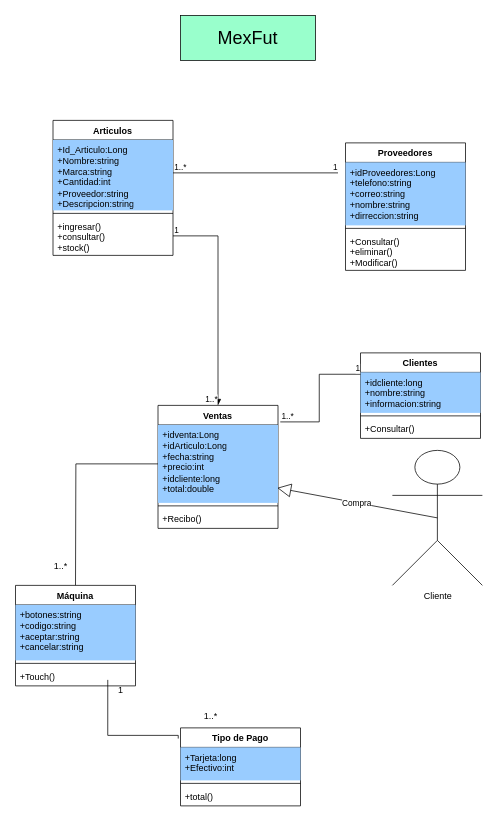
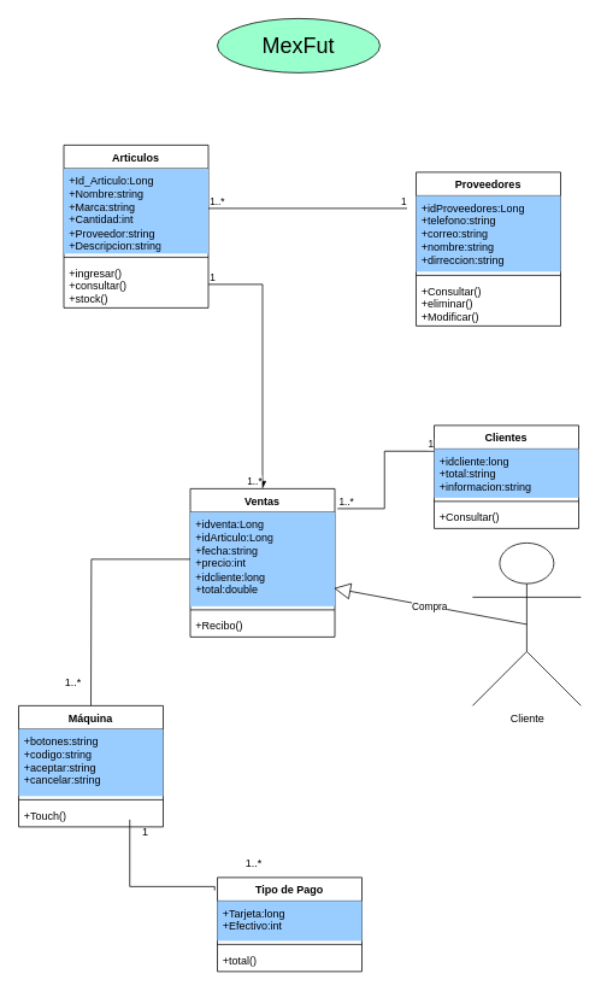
  <mxCell id="0" />
  <mxCell id="1" parent="0" />
  <mxCell id="2" value="Articulos" style="swimlane;fontStyle=1;align=center;verticalAlign=top;childLayout=stackLayout;horizontal=1;startSize=26;horizontalStack=0;resizeParent=1;resizeParentMax=0;resizeLast=0;collapsible=1;marginBottom=0;whiteSpace=wrap;html=1;" parent="1" vertex="1"><mxGeometry x="70" y="160" width="160" height="180" as="geometry" /></mxCell>
  <mxCell id="3" value="" style="endArrow=none;html=1;edgeStyle=orthogonalEdgeStyle;rounded=0;" parent="2" edge="1"><mxGeometry relative="1" as="geometry"><mxPoint x="160" y="70" as="sourcePoint" /><mxPoint x="380" y="70" as="targetPoint" /></mxGeometry></mxCell>
  <mxCell id="4" value="1..*" style="edgeLabel;resizable=0;html=1;align=left;verticalAlign=bottom;" parent="3" connectable="0" vertex="1"><mxGeometry x="-1" relative="1" as="geometry" /></mxCell>
  <mxCell id="5" value="1" style="edgeLabel;resizable=0;html=1;align=right;verticalAlign=bottom;" parent="3" connectable="0" vertex="1"><mxGeometry x="1" relative="1" as="geometry" /></mxCell>
  <mxCell id="6" value="+Id_Articulo:Long&lt;br&gt;+Nombre:string&lt;br&gt;+Marca:string&lt;br&gt;+Cantidad:int&lt;br&gt;+Proveedor:string&lt;br&gt;+Descripcion:string" style="text;strokeColor=none;fillColor=#99CCFF;align=left;verticalAlign=top;spacingLeft=4;spacingRight=4;overflow=hidden;rotatable=0;points=[[0,0.5],[1,0.5]];portConstraint=eastwest;whiteSpace=wrap;html=1;" parent="2" vertex="1"><mxGeometry y="26" width="160" height="94" as="geometry" /></mxCell>
  <mxCell id="7" value="" style="line;strokeWidth=1;fillColor=none;align=left;verticalAlign=middle;spacingTop=-1;spacingLeft=3;spacingRight=3;rotatable=0;labelPosition=right;points=[];portConstraint=eastwest;strokeColor=inherit;" parent="2" vertex="1"><mxGeometry y="120" width="160" height="8" as="geometry" /></mxCell>
  <mxCell id="8" value="+ingresar()&lt;br&gt;+consultar()&lt;br&gt;+stock()" style="text;strokeColor=none;fillColor=none;align=left;verticalAlign=top;spacingLeft=4;spacingRight=4;overflow=hidden;rotatable=0;points=[[0,0.5],[1,0.5]];portConstraint=eastwest;whiteSpace=wrap;html=1;" parent="2" vertex="1"><mxGeometry y="128" width="160" height="52" as="geometry" /></mxCell>
  <mxCell id="9" value="Proveedores" style="swimlane;fontStyle=1;align=center;verticalAlign=top;childLayout=stackLayout;horizontal=1;startSize=26;horizontalStack=0;resizeParent=1;resizeParentMax=0;resizeLast=0;collapsible=1;marginBottom=0;whiteSpace=wrap;html=1;" parent="1" vertex="1"><mxGeometry x="460" y="190" width="160" height="170" as="geometry" /></mxCell>
  <mxCell id="10" value="+idProveedores:Long&lt;br&gt;+telefono:string&lt;br&gt;+correo:string&lt;br&gt;+nombre:string&lt;br&gt;+dirreccion:string" style="text;strokeColor=none;fillColor=#99CCFF;align=left;verticalAlign=top;spacingLeft=4;spacingRight=4;overflow=hidden;rotatable=0;points=[[0,0.5],[1,0.5]];portConstraint=eastwest;whiteSpace=wrap;html=1;" parent="9" vertex="1"><mxGeometry y="26" width="160" height="84" as="geometry" /></mxCell>
  <mxCell id="11" value="" style="line;strokeWidth=1;fillColor=none;align=left;verticalAlign=middle;spacingTop=-1;spacingLeft=3;spacingRight=3;rotatable=0;labelPosition=right;points=[];portConstraint=eastwest;strokeColor=inherit;" parent="9" vertex="1"><mxGeometry y="110" width="160" height="8" as="geometry" /></mxCell>
  <mxCell id="12" value="+Consultar()&lt;br&gt;+eliminar()&lt;br&gt;+Modificar()" style="text;strokeColor=none;fillColor=none;align=left;verticalAlign=top;spacingLeft=4;spacingRight=4;overflow=hidden;rotatable=0;points=[[0,0.5],[1,0.5]];portConstraint=eastwest;whiteSpace=wrap;html=1;" parent="9" vertex="1"><mxGeometry y="118" width="160" height="52" as="geometry" /></mxCell>
  <mxCell id="13" value="" style="endArrow=block;html=1;edgeStyle=orthogonalEdgeStyle;rounded=0;entryX=0.5;entryY=0;entryDx=0;entryDy=0;entryPerimeter=0;" parent="1" source="8" target="16" edge="1"><mxGeometry relative="1" as="geometry"><mxPoint x="220" y="510" as="sourcePoint" /><mxPoint x="280" y="530" as="targetPoint" /></mxGeometry></mxCell>
  <mxCell id="14" value="1" style="edgeLabel;resizable=0;html=1;align=left;verticalAlign=bottom;" parent="13" connectable="0" vertex="1"><mxGeometry x="-1" relative="1" as="geometry" /></mxCell>
  <mxCell id="15" value="1..*" style="edgeLabel;resizable=0;html=1;align=right;verticalAlign=bottom;" parent="13" connectable="0" vertex="1"><mxGeometry x="1" relative="1" as="geometry" /></mxCell>
  <mxCell id="16" value="Ventas" style="swimlane;fontStyle=1;align=center;verticalAlign=top;childLayout=stackLayout;horizontal=1;startSize=26;horizontalStack=0;resizeParent=1;resizeParentMax=0;resizeLast=0;collapsible=1;marginBottom=0;whiteSpace=wrap;html=1;fillColor=#FFFFFF;" parent="1" vertex="1"><mxGeometry x="210" y="540" width="160" height="164" as="geometry" /></mxCell>
  <mxCell id="17" value="+idventa:Long&lt;br&gt;+idArticulo:Long&lt;br&gt;+fecha:string&lt;br&gt;+precio:int&lt;br&gt;+idcliente:long&lt;br&gt;+total:double" style="text;strokeColor=none;fillColor=#99CCFF;align=left;verticalAlign=top;spacingLeft=4;spacingRight=4;overflow=hidden;rotatable=0;points=[[0,0.5],[1,0.5]];portConstraint=eastwest;whiteSpace=wrap;html=1;" parent="16" vertex="1"><mxGeometry y="26" width="160" height="104" as="geometry" /></mxCell>
  <mxCell id="18" value="" style="line;strokeWidth=1;fillColor=none;align=left;verticalAlign=middle;spacingTop=-1;spacingLeft=3;spacingRight=3;rotatable=0;labelPosition=right;points=[];portConstraint=eastwest;strokeColor=inherit;" parent="16" vertex="1"><mxGeometry y="130" width="160" height="8" as="geometry" /></mxCell>
  <mxCell id="19" value="+Recibo()" style="text;strokeColor=none;fillColor=none;align=left;verticalAlign=top;spacingLeft=4;spacingRight=4;overflow=hidden;rotatable=0;points=[[0,0.5],[1,0.5]];portConstraint=eastwest;whiteSpace=wrap;html=1;" parent="16" vertex="1"><mxGeometry y="138" width="160" height="26" as="geometry" /></mxCell>
  <mxCell id="20" value="" style="endArrow=none;html=1;edgeStyle=orthogonalEdgeStyle;rounded=0;exitX=0;exitY=0.5;exitDx=0;exitDy=0;entryX=0.5;entryY=0;entryDx=0;entryDy=0;" parent="1" source="17" edge="1"><mxGeometry relative="1" as="geometry"><mxPoint x="0" y="704" as="sourcePoint" /><mxPoint x="100" y="780" as="targetPoint" /></mxGeometry></mxCell>
  <mxCell id="21" value="1..*" style="text;html=1;align=center;verticalAlign=middle;resizable=0;points=[];autosize=1;strokeColor=none;fillColor=none;" parent="1" vertex="1"><mxGeometry x="60" y="740" width="40" height="30" as="geometry" /></mxCell>
  <mxCell id="22" value="Clientes" style="swimlane;fontStyle=1;align=center;verticalAlign=top;childLayout=stackLayout;horizontal=1;startSize=26;horizontalStack=0;resizeParent=1;resizeParentMax=0;resizeLast=0;collapsible=1;marginBottom=0;whiteSpace=wrap;html=1;" parent="1" vertex="1"><mxGeometry x="480" y="470" width="160" height="114" as="geometry" /></mxCell>
- <mxCell id="23" value="+idcliente:long&lt;br&gt;+nombre:string&lt;br&gt;+informacion:string" style="text;strokeColor=none;fillColor=#99CCFF;align=left;verticalAlign=top;spacingLeft=4;spacingRight=4;overflow=hidden;rotatable=0;points=[[0,0.5],[1,0.5]];portConstraint=eastwest;whiteSpace=wrap;html=1;" parent="22" vertex="1"><mxGeometry y="26" width="160" height="54" as="geometry" /></mxCell>
+ <mxCell id="23" value="+idcliente:long&lt;br&gt;+total:string&lt;br&gt;+informacion:string" style="text;strokeColor=none;fillColor=#99CCFF;align=left;verticalAlign=top;spacingLeft=4;spacingRight=4;overflow=hidden;rotatable=0;points=[[0,0.5],[1,0.5]];portConstraint=eastwest;whiteSpace=wrap;html=1;" parent="22" vertex="1"><mxGeometry y="26" width="160" height="54" as="geometry" /></mxCell>
  <mxCell id="24" value="" style="line;strokeWidth=1;fillColor=none;align=left;verticalAlign=middle;spacingTop=-1;spacingLeft=3;spacingRight=3;rotatable=0;labelPosition=right;points=[];portConstraint=eastwest;strokeColor=inherit;" parent="22" vertex="1"><mxGeometry y="80" width="160" height="8" as="geometry" /></mxCell>
  <mxCell id="25" value="+Consultar()" style="text;strokeColor=none;fillColor=none;align=left;verticalAlign=top;spacingLeft=4;spacingRight=4;overflow=hidden;rotatable=0;points=[[0,0.5],[1,0.5]];portConstraint=eastwest;whiteSpace=wrap;html=1;" parent="22" vertex="1"><mxGeometry y="88" width="160" height="26" as="geometry" /></mxCell>
  <mxCell id="26" value="" style="endArrow=none;html=1;edgeStyle=orthogonalEdgeStyle;rounded=0;exitX=1.019;exitY=-0.038;exitDx=0;exitDy=0;exitPerimeter=0;entryX=0;entryY=0.25;entryDx=0;entryDy=0;" parent="1" source="17" target="22" edge="1"><mxGeometry relative="1" as="geometry"><mxPoint x="430" y="610" as="sourcePoint" /><mxPoint x="590" y="610" as="targetPoint" /></mxGeometry></mxCell>
  <mxCell id="27" value="1..*" style="edgeLabel;resizable=0;html=1;align=left;verticalAlign=bottom;" parent="26" connectable="0" vertex="1"><mxGeometry x="-1" relative="1" as="geometry" /></mxCell>
  <mxCell id="28" value="1" style="edgeLabel;resizable=0;html=1;align=right;verticalAlign=bottom;" parent="26" connectable="0" vertex="1"><mxGeometry x="1" relative="1" as="geometry" /></mxCell>
  <mxCell id="29" value="Tipo de Pago" style="swimlane;fontStyle=1;align=center;verticalAlign=top;childLayout=stackLayout;horizontal=1;startSize=26;horizontalStack=0;resizeParent=1;resizeParentMax=0;resizeLast=0;collapsible=1;marginBottom=0;whiteSpace=wrap;html=1;fillColor=#FFFFFF;" parent="1" vertex="1"><mxGeometry x="240" y="970" width="160" height="104" as="geometry" /></mxCell>
  <mxCell id="30" value="+Tarjeta:long&lt;br&gt;+Efectivo:int" style="text;strokeColor=none;fillColor=#99CCFF;align=left;verticalAlign=top;spacingLeft=4;spacingRight=4;overflow=hidden;rotatable=0;points=[[0,0.5],[1,0.5]];portConstraint=eastwest;whiteSpace=wrap;html=1;" parent="29" vertex="1"><mxGeometry y="26" width="160" height="44" as="geometry" /></mxCell>
  <mxCell id="31" value="" style="line;strokeWidth=1;fillColor=none;align=left;verticalAlign=middle;spacingTop=-1;spacingLeft=3;spacingRight=3;rotatable=0;labelPosition=right;points=[];portConstraint=eastwest;strokeColor=inherit;" parent="29" vertex="1"><mxGeometry y="70" width="160" height="8" as="geometry" /></mxCell>
  <mxCell id="32" value="+total()" style="text;strokeColor=none;fillColor=none;align=left;verticalAlign=top;spacingLeft=4;spacingRight=4;overflow=hidden;rotatable=0;points=[[0,0.5],[1,0.5]];portConstraint=eastwest;whiteSpace=wrap;html=1;" parent="29" vertex="1"><mxGeometry y="78" width="160" height="26" as="geometry" /></mxCell>
  <mxCell id="33" value="" style="endArrow=none;html=1;edgeStyle=orthogonalEdgeStyle;rounded=0;exitX=0.769;exitY=1.077;exitDx=0;exitDy=0;exitPerimeter=0;entryX=-0.019;entryY=0.137;entryDx=0;entryDy=0;entryPerimeter=0;" parent="1" target="29" edge="1"><mxGeometry relative="1" as="geometry"><mxPoint x="143.04" y="906.002" as="sourcePoint" /><mxPoint x="220" y="980" as="targetPoint" /><Array as="points"><mxPoint x="143" y="980" /><mxPoint x="237" y="980" /></Array></mxGeometry></mxCell>
  <mxCell id="34" value="1" style="text;html=1;align=center;verticalAlign=middle;resizable=0;points=[];autosize=1;strokeColor=none;fillColor=none;" parent="1" vertex="1"><mxGeometry x="145" y="905" width="30" height="30" as="geometry" /></mxCell>
  <mxCell id="35" value="1..*" style="text;html=1;align=center;verticalAlign=middle;resizable=0;points=[];autosize=1;strokeColor=none;fillColor=none;" parent="1" vertex="1"><mxGeometry x="260" y="940" width="40" height="30" as="geometry" /></mxCell>
- <mxCell id="36" value="&lt;font style=&quot;font-size: 24px;&quot;&gt;MexFut&lt;/font&gt;" style="whiteSpace=wrap;html=1;fillColor=#99FFCC;" parent="1" vertex="1"><mxGeometry x="240" y="20" width="180" height="60" as="geometry" /></mxCell>
+ <mxCell id="36" value="&lt;font style=&quot;font-size: 24px;&quot;&gt;MexFut&lt;/font&gt;" style="ellipse;whiteSpace=wrap;html=1;fillColor=#99FFCC;" parent="1" vertex="1"><mxGeometry x="240" y="20" width="180" height="60" as="geometry" /></mxCell>
  <mxCell id="37" value="Máquina" style="swimlane;fontStyle=1;align=center;verticalAlign=top;childLayout=stackLayout;horizontal=1;startSize=26;horizontalStack=0;resizeParent=1;resizeParentMax=0;resizeLast=0;collapsible=1;marginBottom=0;whiteSpace=wrap;html=1;" vertex="1" parent="1"><mxGeometry x="20" y="780" width="160" height="134" as="geometry" /></mxCell>
  <mxCell id="38" value="+botones:string&lt;br&gt;+codigo:string&lt;br&gt;+aceptar:string&lt;br&gt;+cancelar:string" style="text;strokeColor=none;fillColor=#99CCFF;align=left;verticalAlign=top;spacingLeft=4;spacingRight=4;overflow=hidden;rotatable=0;points=[[0,0.5],[1,0.5]];portConstraint=eastwest;whiteSpace=wrap;html=1;" vertex="1" parent="37"><mxGeometry y="26" width="160" height="74" as="geometry" /></mxCell>
  <mxCell id="39" value="" style="line;strokeWidth=1;fillColor=none;align=left;verticalAlign=middle;spacingTop=-1;spacingLeft=3;spacingRight=3;rotatable=0;labelPosition=right;points=[];portConstraint=eastwest;strokeColor=inherit;" vertex="1" parent="37"><mxGeometry y="100" width="160" height="8" as="geometry" /></mxCell>
  <mxCell id="40" value="+Touch()" style="text;strokeColor=none;fillColor=none;align=left;verticalAlign=top;spacingLeft=4;spacingRight=4;overflow=hidden;rotatable=0;points=[[0,0.5],[1,0.5]];portConstraint=eastwest;whiteSpace=wrap;html=1;" vertex="1" parent="37"><mxGeometry y="108" width="160" height="26" as="geometry" /></mxCell>
  <mxCell id="41" value="Cliente" style="shape=umlActor;verticalLabelPosition=bottom;verticalAlign=top;html=1;" vertex="1" parent="1"><mxGeometry x="522.5" y="600" width="120" height="180" as="geometry" /></mxCell>
  <mxCell id="42" value="Compra" style="endArrow=block;endSize=16;endFill=0;html=1;rounded=0;entryX=0.994;entryY=0.808;entryDx=0;entryDy=0;entryPerimeter=0;exitX=0.5;exitY=0.5;exitDx=0;exitDy=0;exitPerimeter=0;" edge="1" parent="1" source="41" target="17"><mxGeometry x="0.002" width="160" relative="1" as="geometry"><mxPoint x="190" y="820" as="sourcePoint" /><mxPoint x="350" y="820" as="targetPoint" /><mxPoint as="offset" /></mxGeometry></mxCell>
